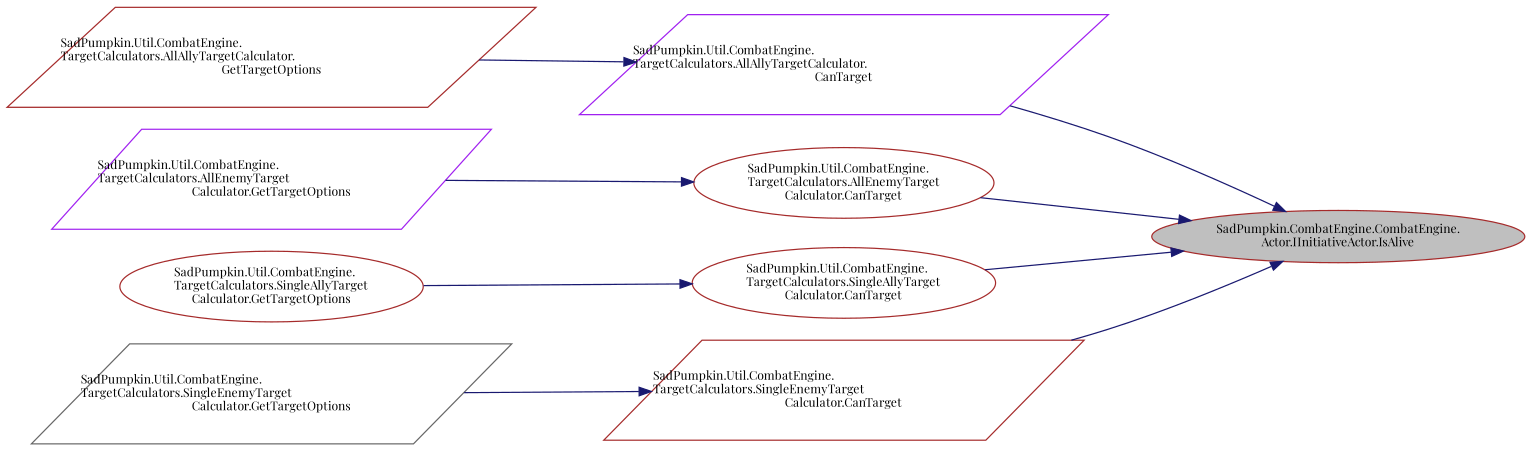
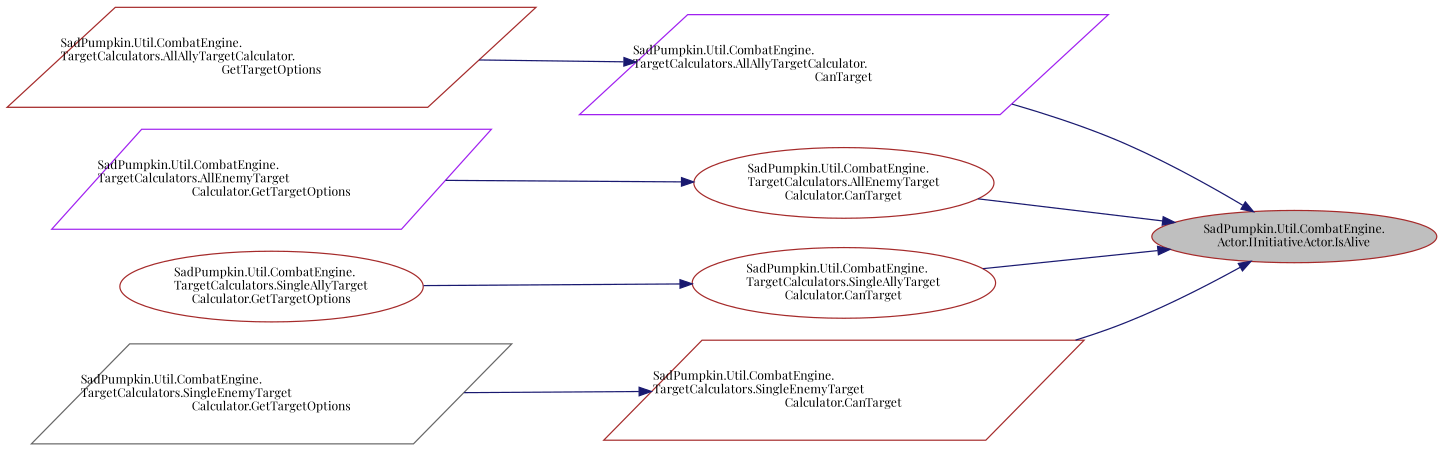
  digraph {
    rankdir=RL
    fontname="Playfair Display"
    node [color=brown fillcolor=white fontname="Playfair Display" fontsize=10 shape=parallelogram style=filled]
    edge [color=midnightblue dir=back fontname="Playfair Display" fontsize=10 labelfontname=Helvetica labelfontsize=10 style=solid]
-   n1 [fillcolor=grey75 fontcolor=black height=0.2 label="SadPumpkin.CombatEngine.CombatEngine.\lActor.IInitiativeActor.IsAlive" shape=ellipse width=0.4]
+   n1 [fillcolor=grey75 fontcolor=black height=0.2 label="SadPumpkin.Util.CombatEngine.\lActor.IInitiativeActor.IsAlive" shape=ellipse width=0.4]
    n2 [color=purple height=0.2 label="SadPumpkin.Util.CombatEngine.\lTargetCalculators.AllAllyTargetCalculator.\lCanTarget" width=0.4]
    n3 [height=0.2 label="SadPumpkin.Util.CombatEngine.\lTargetCalculators.AllEnemyTarget\lCalculator.CanTarget" shape=ellipse width=0.4]
    n4 [height=0.2 label="SadPumpkin.Util.CombatEngine.\lTargetCalculators.SingleAllyTarget\lCalculator.CanTarget" shape=ellipse width=0.4]
    n5 [height=0.2 label="SadPumpkin.Util.CombatEngine.\lTargetCalculators.SingleEnemyTarget\lCalculator.CanTarget" width=0.4]
    n6 [height=0.2 label="SadPumpkin.Util.CombatEngine.\lTargetCalculators.AllAllyTargetCalculator.\lGetTargetOptions" width=0.4]
    n7 [color=purple height=0.2 label="SadPumpkin.Util.CombatEngine.\lTargetCalculators.AllEnemyTarget\lCalculator.GetTargetOptions" width=0.4]
    n8 [height=0.2 label="SadPumpkin.Util.CombatEngine.\lTargetCalculators.SingleAllyTarget\lCalculator.GetTargetOptions" shape=ellipse width=0.4]
    n9 [color=gray40 height=0.2 label="SadPumpkin.Util.CombatEngine.\lTargetCalculators.SingleEnemyTarget\lCalculator.GetTargetOptions" width=0.4]
    n1 -> n2
    n1 -> n3
    n1 -> n4
    n1 -> n5
    n2 -> n6
    n3 -> n7
    n4 -> n8
    n5 -> n9
  }
